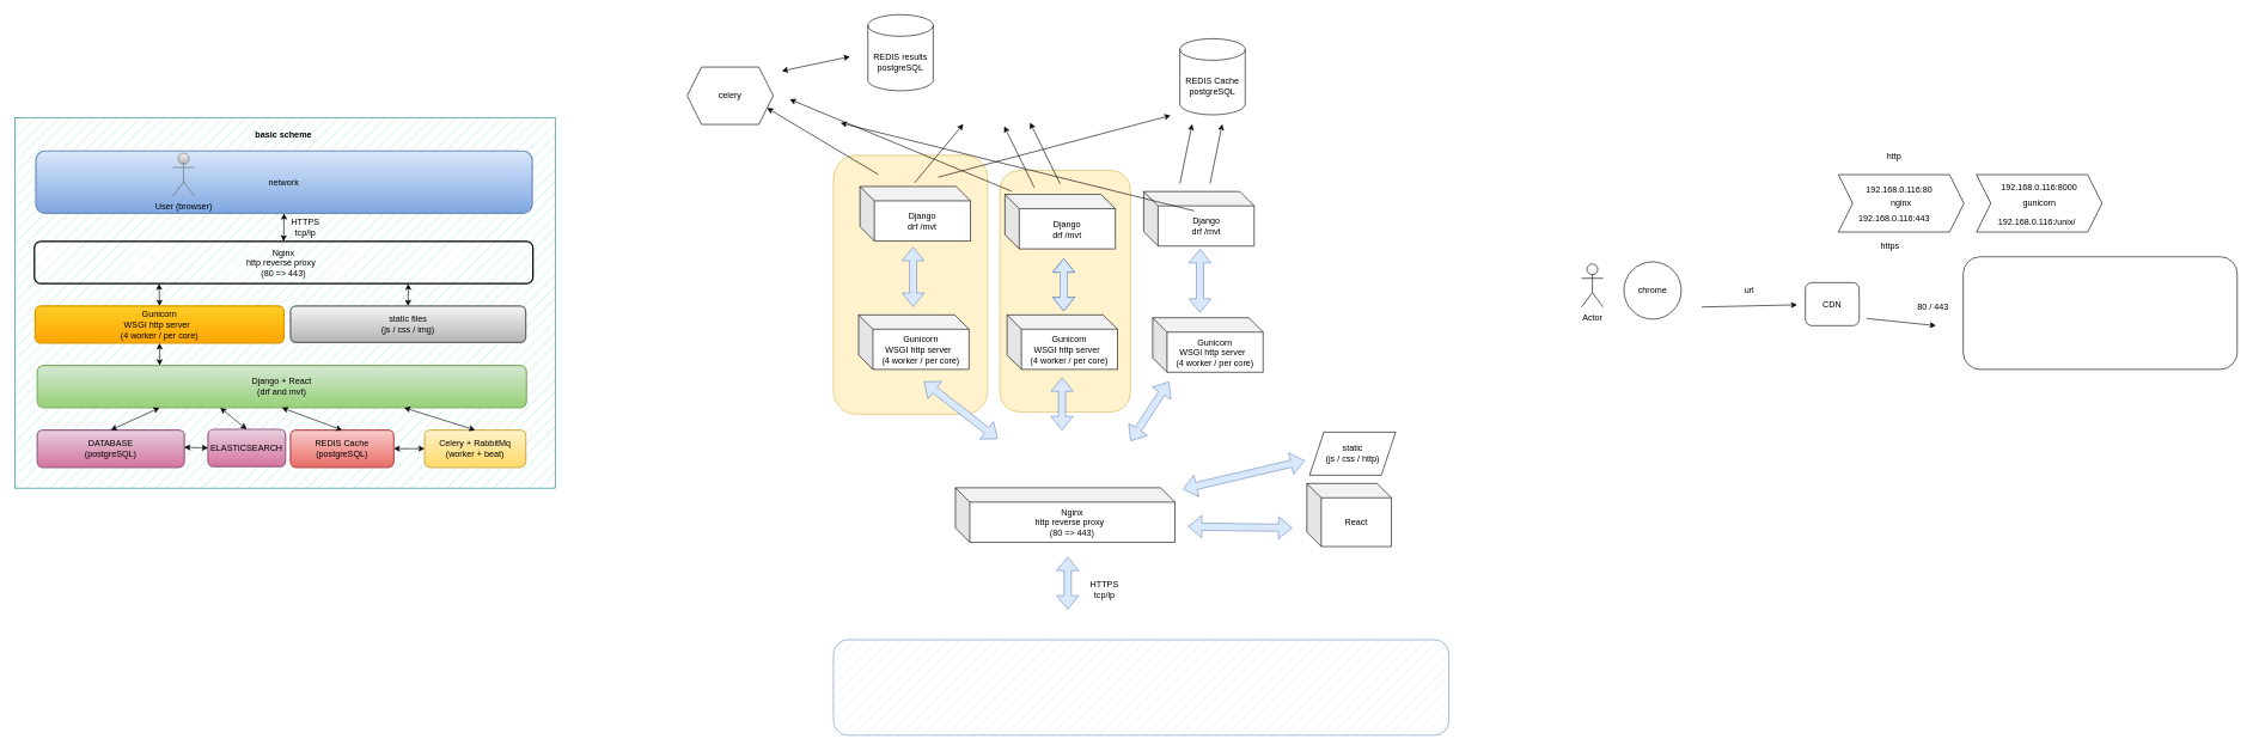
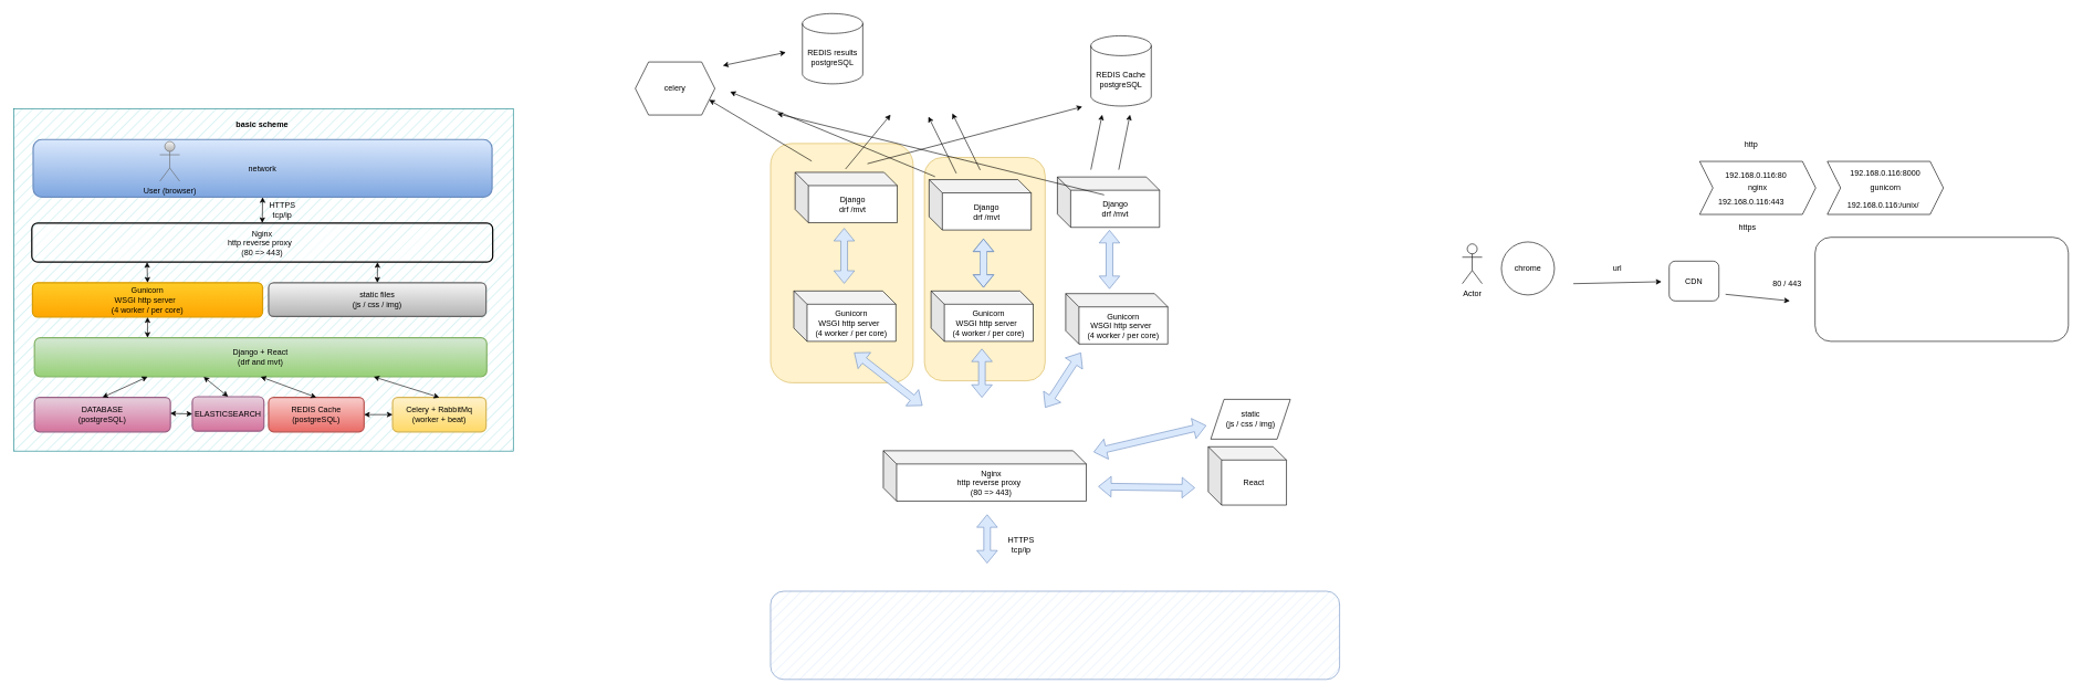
  <mxCell id="0" />
  <mxCell id="1" parent="0" />
  <mxCell id="2" value="" style="rounded=1;whiteSpace=wrap;html=1;fillColor=#fff2cc;strokeColor=#d6b656;" vertex="1" parent="1"><mxGeometry x="1393" y="237" width="182" height="337" as="geometry" /></mxCell>
  <mxCell id="3" value="" style="rounded=1;whiteSpace=wrap;html=1;fillColor=#fff2cc;strokeColor=#d6b656;" vertex="1" parent="1"><mxGeometry x="1161" y="216" width="215" height="361" as="geometry" /></mxCell>
  <mxCell id="4" value="" style="rounded=0;whiteSpace=wrap;html=1;fillStyle=hatch;strokeWidth=1;fillColor=#b0e3e6;strokeColor=#0e8088;" parent="1" vertex="1"><mxGeometry x="20" y="164" width="753" height="516" as="geometry" /></mxCell>
  <mxCell id="5" value="network" style="rounded=1;whiteSpace=wrap;html=1;fillColor=#dae8fc;strokeColor=#6c8ebf;fillStyle=hatch;strokeWidth=2;gradientColor=#7ea6e0;" parent="1" vertex="1"><mxGeometry x="49" y="210" width="692" height="87" as="geometry" /></mxCell>
  <mxCell id="6" value="" style="rounded=1;whiteSpace=wrap;html=1;fillStyle=hatch;fillColor=#dae8fc;strokeColor=#6c8ebf;" parent="1" vertex="1"><mxGeometry x="1161" y="891.5" width="858" height="133" as="geometry" /></mxCell>
  <mxCell id="7" value="" style="shape=flexArrow;endArrow=classic;startArrow=classic;html=1;rounded=0;entryX=0.5;entryY=0;entryDx=0;entryDy=0;fillColor=#dae8fc;strokeColor=#6c8ebf;" parent="1" edge="1"><mxGeometry width="100" height="100" relative="1" as="geometry"><mxPoint x="1487.5" y="775.5" as="sourcePoint" /><mxPoint x="1487.5" y="849.5" as="targetPoint" /></mxGeometry></mxCell>
  <mxCell id="8" value="HTTPS tcp/ip" style="text;html=1;strokeColor=none;fillColor=none;align=center;verticalAlign=middle;whiteSpace=wrap;rounded=0;fillStyle=auto;" parent="1" vertex="1"><mxGeometry x="1509" y="806.5" width="60" height="30" as="geometry" /></mxCell>
  <mxCell id="9" value="Nginx&lt;br&gt;http reverse proxy&amp;nbsp;&amp;nbsp;&lt;br&gt;(80 =&amp;gt; 443)" style="shape=cube;whiteSpace=wrap;html=1;boundedLbl=1;backgroundOutline=1;darkOpacity=0.05;darkOpacity2=0.1;" parent="1" vertex="1"><mxGeometry x="1331" y="679.5" width="306" height="76" as="geometry" /></mxCell>
  <mxCell id="10" value="User (browser)" style="shape=umlActor;verticalLabelPosition=bottom;verticalAlign=top;html=1;outlineConnect=0;fillColor=#f5f5f5;gradientColor=#b3b3b3;strokeColor=#666666;" parent="1" vertex="1"><mxGeometry x="240" y="213" width="30" height="60" as="geometry" /></mxCell>
  <mxCell id="11" value="Gunicorn&lt;br&gt;WSGI http server&amp;nbsp;&amp;nbsp;&lt;br&gt;(4 worker / per core)" style="shape=cube;whiteSpace=wrap;html=1;boundedLbl=1;backgroundOutline=1;darkOpacity=0.05;darkOpacity2=0.1;" parent="1" vertex="1"><mxGeometry x="1403" y="438.5" width="154" height="76" as="geometry" /></mxCell>
  <mxCell id="12" value="" style="shape=flexArrow;endArrow=classic;startArrow=classic;html=1;rounded=0;entryX=0.5;entryY=0;entryDx=0;entryDy=0;fillColor=#dae8fc;strokeColor=#6c8ebf;" parent="1" edge="1"><mxGeometry width="100" height="100" relative="1" as="geometry"><mxPoint x="1479.66" y="525.5" as="sourcePoint" /><mxPoint x="1479.66" y="599.5" as="targetPoint" /></mxGeometry></mxCell>
  <mxCell id="13" value="Django&lt;br&gt;drf /mvt" style="shape=cube;whiteSpace=wrap;html=1;boundedLbl=1;backgroundOutline=1;darkOpacity=0.05;darkOpacity2=0.1;" parent="1" vertex="1"><mxGeometry x="1400" y="270.5" width="154" height="76" as="geometry" /></mxCell>
  <mxCell id="14" value="" style="shape=flexArrow;endArrow=classic;startArrow=classic;html=1;rounded=0;entryX=0.5;entryY=0;entryDx=0;entryDy=0;fillColor=#dae8fc;strokeColor=#6c8ebf;" parent="1" edge="1"><mxGeometry width="100" height="100" relative="1" as="geometry"><mxPoint x="1272" y="343.5" as="sourcePoint" /><mxPoint x="1272" y="427.5" as="targetPoint" /></mxGeometry></mxCell>
  <mxCell id="15" value="Gunicorn&lt;br&gt;WSGI http server&amp;nbsp;&amp;nbsp;&lt;br&gt;(4 worker / per core)" style="shape=cube;whiteSpace=wrap;html=1;boundedLbl=1;backgroundOutline=1;darkOpacity=0.05;darkOpacity2=0.1;" parent="1" vertex="1"><mxGeometry x="1606" y="442.5" width="154" height="76" as="geometry" /></mxCell>
  <mxCell id="16" value="Gunicorn&lt;br&gt;WSGI http server&amp;nbsp;&amp;nbsp;&lt;br&gt;(4 worker / per core)" style="shape=cube;whiteSpace=wrap;html=1;boundedLbl=1;backgroundOutline=1;darkOpacity=0.05;darkOpacity2=0.1;" parent="1" vertex="1"><mxGeometry x="1196" y="438.5" width="154" height="76" as="geometry" /></mxCell>
  <mxCell id="17" value="" style="shape=flexArrow;endArrow=classic;startArrow=classic;html=1;rounded=0;entryX=0.5;entryY=0;entryDx=0;entryDy=0;fillColor=#dae8fc;strokeColor=#6c8ebf;" parent="1" edge="1"><mxGeometry width="100" height="100" relative="1" as="geometry"><mxPoint x="1482" y="359.5" as="sourcePoint" /><mxPoint x="1482" y="433.5" as="targetPoint" /><Array as="points"><mxPoint x="1482" y="393.5" /></Array></mxGeometry></mxCell>
  <mxCell id="18" value="" style="shape=flexArrow;endArrow=classic;startArrow=classic;html=1;rounded=0;entryX=0.5;entryY=0;entryDx=0;entryDy=0;fillColor=#dae8fc;strokeColor=#6c8ebf;" parent="1" edge="1"><mxGeometry width="100" height="100" relative="1" as="geometry"><mxPoint x="1672" y="346.5" as="sourcePoint" /><mxPoint x="1672" y="435.5" as="targetPoint" /></mxGeometry></mxCell>
  <mxCell id="19" value="" style="shape=flexArrow;endArrow=classic;startArrow=classic;html=1;rounded=0;fillColor=#dae8fc;strokeColor=#6c8ebf;" parent="1" edge="1"><mxGeometry width="100" height="100" relative="1" as="geometry"><mxPoint x="1629" y="531.5" as="sourcePoint" /><mxPoint x="1575" y="614.5" as="targetPoint" /></mxGeometry></mxCell>
  <mxCell id="20" value="" style="shape=flexArrow;endArrow=classic;startArrow=classic;html=1;rounded=0;fillColor=#dae8fc;strokeColor=#6c8ebf;" parent="1" edge="1"><mxGeometry width="100" height="100" relative="1" as="geometry"><mxPoint x="1287" y="531.5" as="sourcePoint" /><mxPoint x="1390" y="611.5" as="targetPoint" /></mxGeometry></mxCell>
  <mxCell id="21" value="Django&lt;br&gt;drf /mvt" style="shape=cube;whiteSpace=wrap;html=1;boundedLbl=1;backgroundOutline=1;darkOpacity=0.05;darkOpacity2=0.1;" parent="1" vertex="1"><mxGeometry x="1593.5" y="266.5" width="154" height="76" as="geometry" /></mxCell>
  <mxCell id="22" value="Django&lt;br&gt;drf /mvt" style="shape=cube;whiteSpace=wrap;html=1;boundedLbl=1;backgroundOutline=1;darkOpacity=0.05;darkOpacity2=0.1;" parent="1" vertex="1"><mxGeometry x="1198" y="259.5" width="154" height="76" as="geometry" /></mxCell>
  <mxCell id="23" value="REDIS Cache&lt;br&gt;postgreSQL" style="shape=cylinder3;whiteSpace=wrap;html=1;boundedLbl=1;backgroundOutline=1;size=15;" parent="1" vertex="1"><mxGeometry x="1644" y="53.5" width="91" height="106" as="geometry" /></mxCell>
  <mxCell id="24" value="" style="endArrow=classic;html=1;rounded=0;" parent="1" edge="1"><mxGeometry width="50" height="50" relative="1" as="geometry"><mxPoint x="1274" y="254.5" as="sourcePoint" /><mxPoint x="1342" y="172.5" as="targetPoint" /></mxGeometry></mxCell>
  <mxCell id="25" value="" style="endArrow=classic;html=1;rounded=0;" parent="1" edge="1"><mxGeometry width="50" height="50" relative="1" as="geometry"><mxPoint x="1307" y="246.5" as="sourcePoint" /><mxPoint x="1631" y="160.5" as="targetPoint" /></mxGeometry></mxCell>
  <mxCell id="26" value="" style="endArrow=classic;html=1;rounded=0;" parent="1" edge="1"><mxGeometry width="50" height="50" relative="1" as="geometry"><mxPoint x="1441" y="261" as="sourcePoint" /><mxPoint x="1399" y="175.5" as="targetPoint" /></mxGeometry></mxCell>
  <mxCell id="27" value="" style="endArrow=classic;html=1;rounded=0;" parent="1" edge="1"><mxGeometry width="50" height="50" relative="1" as="geometry"><mxPoint x="1477" y="256" as="sourcePoint" /><mxPoint x="1435" y="170.5" as="targetPoint" /></mxGeometry></mxCell>
  <mxCell id="28" value="" style="endArrow=classic;html=1;rounded=0;" parent="1" edge="1"><mxGeometry width="50" height="50" relative="1" as="geometry"><mxPoint x="1644" y="255.5" as="sourcePoint" /><mxPoint x="1661" y="172.5" as="targetPoint" /></mxGeometry></mxCell>
  <mxCell id="29" value="" style="endArrow=classic;html=1;rounded=0;" parent="1" edge="1"><mxGeometry width="50" height="50" relative="1" as="geometry"><mxPoint x="1686" y="255.5" as="sourcePoint" /><mxPoint x="1703" y="172.5" as="targetPoint" /></mxGeometry></mxCell>
  <mxCell id="30" value="celery" style="shape=hexagon;perimeter=hexagonPerimeter2;whiteSpace=wrap;html=1;fixedSize=1;" parent="1" vertex="1"><mxGeometry x="957" y="93" width="120" height="80" as="geometry" /></mxCell>
  <mxCell id="31" value="" style="endArrow=classic;html=1;rounded=0;entryX=1;entryY=0.75;entryDx=0;entryDy=0;" parent="1" target="30" edge="1"><mxGeometry width="50" height="50" relative="1" as="geometry"><mxPoint x="1223" y="242.5" as="sourcePoint" /><mxPoint x="1291" y="160.5" as="targetPoint" /></mxGeometry></mxCell>
  <mxCell id="32" value="" style="endArrow=classic;html=1;rounded=0;entryX=1;entryY=0.75;entryDx=0;entryDy=0;shadow=0;sketch=0;" parent="1" edge="1"><mxGeometry width="50" height="50" relative="1" as="geometry"><mxPoint x="1409" y="266" as="sourcePoint" /><mxPoint x="1099.999" y="138.003" as="targetPoint" /></mxGeometry></mxCell>
  <mxCell id="33" value="" style="endArrow=classic;html=1;rounded=0;" parent="1" edge="1"><mxGeometry width="50" height="50" relative="1" as="geometry"><mxPoint x="1664" y="293.5" as="sourcePoint" /><mxPoint x="1171" y="171" as="targetPoint" /></mxGeometry></mxCell>
  <mxCell id="34" value="REDIS results&lt;br&gt;postgreSQL" style="shape=cylinder3;whiteSpace=wrap;html=1;boundedLbl=1;backgroundOutline=1;size=15;" parent="1" vertex="1"><mxGeometry x="1209" y="20" width="91" height="106" as="geometry" /></mxCell>
  <mxCell id="35" value="" style="endArrow=classic;startArrow=classic;html=1;rounded=0;" parent="1" edge="1"><mxGeometry width="50" height="50" relative="1" as="geometry"><mxPoint x="1089" y="98.5" as="sourcePoint" /><mxPoint x="1184" y="78.5" as="targetPoint" /></mxGeometry></mxCell>
  <mxCell id="36" value="React" style="shape=cube;whiteSpace=wrap;html=1;boundedLbl=1;backgroundOutline=1;darkOpacity=0.05;darkOpacity2=0.1;" parent="1" vertex="1"><mxGeometry x="1821" y="673.5" width="117.88" height="88" as="geometry" /></mxCell>
  <mxCell id="37" value="" style="shape=flexArrow;endArrow=classic;startArrow=classic;html=1;rounded=0;fillColor=#dae8fc;strokeColor=#6c8ebf;" parent="1" edge="1"><mxGeometry width="100" height="100" relative="1" as="geometry"><mxPoint x="1801" y="735.5" as="sourcePoint" /><mxPoint x="1655" y="733.5" as="targetPoint" /></mxGeometry></mxCell>
- <mxCell id="38" value="static&lt;br&gt;(js / css / http)" style="shape=parallelogram;perimeter=parallelogramPerimeter;whiteSpace=wrap;html=1;fixedSize=1;" parent="1" vertex="1"><mxGeometry x="1824.75" y="602" width="120" height="60" as="geometry" /></mxCell>
+ <mxCell id="38" value="static&lt;br&gt;(js / css / img)" style="shape=parallelogram;perimeter=parallelogramPerimeter;whiteSpace=wrap;html=1;fixedSize=1;" parent="1" vertex="1"><mxGeometry x="1824.75" y="602" width="120" height="60" as="geometry" /></mxCell>
  <mxCell id="39" value="" style="shape=flexArrow;endArrow=classic;startArrow=classic;html=1;rounded=0;fillColor=#dae8fc;strokeColor=#6c8ebf;" parent="1" edge="1"><mxGeometry width="100" height="100" relative="1" as="geometry"><mxPoint x="1818" y="641.5" as="sourcePoint" /><mxPoint x="1648" y="681.5" as="targetPoint" /></mxGeometry></mxCell>
  <mxCell id="40" value="" style="endArrow=classic;startArrow=classic;html=1;rounded=0;shadow=0;sketch=0;entryX=0.5;entryY=1;entryDx=0;entryDy=0;exitX=0.5;exitY=0;exitDx=0;exitDy=0;" parent="1" source="42" target="5" edge="1"><mxGeometry width="50" height="50" relative="1" as="geometry"><mxPoint x="247" y="358" as="sourcePoint" /><mxPoint x="246" y="311" as="targetPoint" /></mxGeometry></mxCell>
  <mxCell id="41" value="HTTPS tcp/ip" style="text;html=1;strokeColor=none;fillColor=none;align=center;verticalAlign=middle;whiteSpace=wrap;rounded=0;fillStyle=auto;" parent="1" vertex="1"><mxGeometry x="395" y="301" width="60" height="30" as="geometry" /></mxCell>
  <mxCell id="42" value="Nginx&lt;br&gt;http reverse proxy&amp;nbsp;&amp;nbsp;&lt;br&gt;(80 =&amp;gt; 443)" style="rounded=1;whiteSpace=wrap;html=1;fillStyle=hatch;strokeWidth=2;" parent="1" vertex="1"><mxGeometry x="47" y="336" width="695" height="59" as="geometry" /></mxCell>
  <mxCell id="43" value="Gunicorn&lt;br&gt;WSGI http server&amp;nbsp;&amp;nbsp;&lt;br&gt;(4 worker / per core)" style="rounded=1;whiteSpace=wrap;html=1;fillStyle=hatch;strokeWidth=2;fillColor=#ffcd28;gradientColor=#ffa500;strokeColor=#d79b00;" parent="1" vertex="1"><mxGeometry x="48" y="426" width="347" height="52" as="geometry" /></mxCell>
  <mxCell id="44" value="" style="endArrow=classic;startArrow=classic;html=1;rounded=0;shadow=0;sketch=0;entryX=0.25;entryY=1;entryDx=0;entryDy=0;exitX=0.5;exitY=0;exitDx=0;exitDy=0;" parent="1" source="43" target="42" edge="1"><mxGeometry width="50" height="50" relative="1" as="geometry"><mxPoint x="239" y="559" as="sourcePoint" /><mxPoint x="239" y="492" as="targetPoint" /></mxGeometry></mxCell>
  <mxCell id="45" value="static files&lt;br&gt;(js / css / img)" style="rounded=1;whiteSpace=wrap;html=1;fillColor=#f5f5f5;strokeColor=#666666;fillStyle=hatch;strokeWidth=2;gradientColor=#b3b3b3;" parent="1" vertex="1"><mxGeometry x="404" y="426" width="328" height="51" as="geometry" /></mxCell>
  <mxCell id="46" value="" style="endArrow=classic;startArrow=classic;html=1;rounded=0;shadow=0;sketch=0;entryX=0.75;entryY=1;entryDx=0;entryDy=0;exitX=0.5;exitY=0;exitDx=0;exitDy=0;" parent="1" source="45" target="42" edge="1"><mxGeometry width="50" height="50" relative="1" as="geometry"><mxPoint x="354" y="537" as="sourcePoint" /><mxPoint x="342" y="478" as="targetPoint" /></mxGeometry></mxCell>
  <mxCell id="47" value="Django + React&lt;br&gt;(drf and mvt)" style="rounded=1;whiteSpace=wrap;html=1;fillColor=#d5e8d4;strokeColor=#82b366;fillStyle=hatch;strokeWidth=2;gradientColor=#97d077;" parent="1" vertex="1"><mxGeometry x="51" y="509" width="682" height="59" as="geometry" /></mxCell>
  <mxCell id="48" value="" style="endArrow=classic;startArrow=classic;html=1;rounded=0;shadow=0;sketch=0;entryX=0.5;entryY=1;entryDx=0;entryDy=0;exitX=0.25;exitY=0;exitDx=0;exitDy=0;" parent="1" source="47" target="43" edge="1"><mxGeometry width="50" height="50" relative="1" as="geometry"><mxPoint x="217.75" y="513" as="sourcePoint" /><mxPoint x="217" y="482" as="targetPoint" /></mxGeometry></mxCell>
  <mxCell id="49" value="DATABASE&lt;br&gt;(postgreSQL)" style="rounded=1;whiteSpace=wrap;html=1;fillColor=#e6d0de;strokeColor=#996185;fillStyle=hatch;strokeWidth=2;gradientColor=#d5739d;" parent="1" vertex="1"><mxGeometry x="51" y="599" width="205" height="52" as="geometry" /></mxCell>
  <mxCell id="50" value="REDIS Cache&lt;br&gt;(postgreSQL)" style="rounded=1;whiteSpace=wrap;html=1;fillColor=#f8cecc;strokeColor=#b85450;fillStyle=hatch;strokeWidth=2;gradientColor=#ea6b66;" parent="1" vertex="1"><mxGeometry x="404" y="599" width="144" height="52" as="geometry" /></mxCell>
  <mxCell id="51" value="Celery + RabbitMq&lt;br&gt;(worker + beat)" style="rounded=1;whiteSpace=wrap;html=1;fillColor=#fff2cc;strokeColor=#d6b656;fillStyle=hatch;strokeWidth=2;gradientColor=#ffd966;" parent="1" vertex="1"><mxGeometry x="591" y="599" width="141" height="52" as="geometry" /></mxCell>
  <mxCell id="52" value="" style="endArrow=classic;startArrow=classic;html=1;rounded=0;shadow=0;sketch=0;entryX=0.75;entryY=1;entryDx=0;entryDy=0;exitX=0.5;exitY=0;exitDx=0;exitDy=0;" parent="1" source="51" target="47" edge="1"><mxGeometry width="50" height="50" relative="1" as="geometry"><mxPoint x="580" y="604" as="sourcePoint" /><mxPoint x="580.25" y="573" as="targetPoint" /></mxGeometry></mxCell>
  <mxCell id="53" value="" style="endArrow=classic;startArrow=classic;html=1;rounded=0;shadow=0;sketch=0;entryX=0.5;entryY=1;entryDx=0;entryDy=0;exitX=0.5;exitY=0;exitDx=0;exitDy=0;" parent="1" source="50" target="47" edge="1"><mxGeometry width="50" height="50" relative="1" as="geometry"><mxPoint x="447.5" y="611" as="sourcePoint" /><mxPoint x="386" y="575" as="targetPoint" /></mxGeometry></mxCell>
  <mxCell id="54" value="" style="endArrow=classic;startArrow=classic;html=1;rounded=0;shadow=0;sketch=0;entryX=0.25;entryY=1;entryDx=0;entryDy=0;exitX=0.5;exitY=0;exitDx=0;exitDy=0;" parent="1" source="49" target="47" edge="1"><mxGeometry width="50" height="50" relative="1" as="geometry"><mxPoint x="251" y="604" as="sourcePoint" /><mxPoint x="251" y="573" as="targetPoint" /></mxGeometry></mxCell>
  <mxCell id="55" value="" style="endArrow=classic;startArrow=classic;html=1;rounded=0;shadow=0;sketch=0;entryX=0;entryY=0.5;entryDx=0;entryDy=0;exitX=1;exitY=0.5;exitDx=0;exitDy=0;" parent="1" source="50" target="51" edge="1"><mxGeometry width="50" height="50" relative="1" as="geometry"><mxPoint x="507" y="636" as="sourcePoint" /><mxPoint x="515" y="605" as="targetPoint" /></mxGeometry></mxCell>
  <mxCell id="56" value="basic scheme" style="text;html=1;strokeColor=none;fillColor=none;align=center;verticalAlign=middle;whiteSpace=wrap;rounded=0;fillStyle=hatch;strokeWidth=1;fontStyle=1" parent="1" vertex="1"><mxGeometry x="348" y="173" width="93" height="30" as="geometry" /></mxCell>
  <mxCell id="57" value="ELASTICSEARCH" style="rounded=1;whiteSpace=wrap;html=1;fillColor=#e6d0de;strokeColor=#996185;fillStyle=hatch;strokeWidth=2;gradientColor=#d5739d;" parent="1" vertex="1"><mxGeometry x="289" y="598" width="108" height="52" as="geometry" /></mxCell>
  <mxCell id="58" value="" style="endArrow=classic;startArrow=classic;html=1;rounded=0;shadow=0;sketch=0;entryX=0;entryY=0.5;entryDx=0;entryDy=0;exitX=0.999;exitY=0.465;exitDx=0;exitDy=0;exitPerimeter=0;" parent="1" source="49" target="57" edge="1"><mxGeometry width="50" height="50" relative="1" as="geometry"><mxPoint x="256" y="627" as="sourcePoint" /><mxPoint x="324" y="596" as="targetPoint" /></mxGeometry></mxCell>
  <mxCell id="59" value="" style="endArrow=classic;startArrow=classic;html=1;rounded=0;shadow=0;sketch=0;entryX=0.5;entryY=0;entryDx=0;entryDy=0;exitX=0.374;exitY=1.001;exitDx=0;exitDy=0;exitPerimeter=0;" parent="1" source="47" target="57" edge="1"><mxGeometry width="50" height="50" relative="1" as="geometry"><mxPoint x="265.795" y="633.18" as="sourcePoint" /><mxPoint x="299" y="634" as="targetPoint" /><Array as="points" /></mxGeometry></mxCell>
  <mxCell id="60" value="Actor" style="shape=umlActor;verticalLabelPosition=bottom;verticalAlign=top;html=1;outlineConnect=0;" vertex="1" parent="1"><mxGeometry x="2204" y="367.5" width="30" height="60" as="geometry" /></mxCell>
  <mxCell id="61" value="chrome" style="ellipse;whiteSpace=wrap;html=1;aspect=fixed;" vertex="1" parent="1"><mxGeometry x="2263" y="364.5" width="80" height="80" as="geometry" /></mxCell>
  <mxCell id="62" value="" style="endArrow=classic;html=1;rounded=0;" edge="1" parent="1"><mxGeometry width="50" height="50" relative="1" as="geometry"><mxPoint x="2371.5" y="427.5" as="sourcePoint" /><mxPoint x="2504.5" y="424.5" as="targetPoint" /></mxGeometry></mxCell>
  <mxCell id="63" value="url" style="text;html=1;strokeColor=none;fillColor=none;align=center;verticalAlign=middle;whiteSpace=wrap;rounded=0;" vertex="1" parent="1"><mxGeometry x="2408" y="389.5" width="60" height="30" as="geometry" /></mxCell>
  <mxCell id="64" value="CDN" style="rounded=1;whiteSpace=wrap;html=1;" vertex="1" parent="1"><mxGeometry x="2516" y="393.5" width="75" height="60" as="geometry" /></mxCell>
  <mxCell id="65" value="" style="rounded=1;whiteSpace=wrap;html=1;" vertex="1" parent="1"><mxGeometry x="2736" y="357.5" width="382" height="157" as="geometry" /></mxCell>
  <mxCell id="66" value="80 / 443" style="text;html=1;strokeColor=none;fillColor=none;align=center;verticalAlign=middle;whiteSpace=wrap;rounded=0;" vertex="1" parent="1"><mxGeometry x="2664" y="412.5" width="60" height="30" as="geometry" /></mxCell>
  <mxCell id="67" value="" style="endArrow=classic;html=1;rounded=0;" edge="1" parent="1"><mxGeometry width="50" height="50" relative="1" as="geometry"><mxPoint x="2601" y="443.5" as="sourcePoint" /><mxPoint x="2698" y="453.5" as="targetPoint" /></mxGeometry></mxCell>
  <mxCell id="68" value="nginx" style="shape=step;perimeter=stepPerimeter;whiteSpace=wrap;html=1;fixedSize=1;" vertex="1" parent="1"><mxGeometry x="2562" y="243" width="175" height="80" as="geometry" /></mxCell>
  <mxCell id="69" value="192.168.0.116:8000" style="text;html=1;strokeColor=none;fillColor=none;align=center;verticalAlign=middle;whiteSpace=wrap;rounded=0;" vertex="1" parent="1"><mxGeometry x="2770" y="281.75" width="144" height="31.5" as="geometry" /></mxCell>
  <mxCell id="70" value="gunicorn" style="shape=step;perimeter=stepPerimeter;whiteSpace=wrap;html=1;fixedSize=1;" vertex="1" parent="1"><mxGeometry x="2754.5" y="243" width="175" height="80" as="geometry" /></mxCell>
  <mxCell id="71" value="192.168.0.116:80" style="text;html=1;strokeColor=none;fillColor=none;align=center;verticalAlign=middle;whiteSpace=wrap;rounded=0;" vertex="1" parent="1"><mxGeometry x="2582" y="249" width="130" height="30" as="geometry" /></mxCell>
  <mxCell id="72" value="192.168.0.116:443" style="text;html=1;strokeColor=none;fillColor=none;align=center;verticalAlign=middle;whiteSpace=wrap;rounded=0;" vertex="1" parent="1"><mxGeometry x="2568" y="288.75" width="144" height="31.5" as="geometry" /></mxCell>
  <mxCell id="73" value="192.168.0.116:8000" style="text;html=1;strokeColor=none;fillColor=none;align=center;verticalAlign=middle;whiteSpace=wrap;rounded=0;" vertex="1" parent="1"><mxGeometry x="2770" y="245" width="144" height="31.5" as="geometry" /></mxCell>
  <mxCell id="74" value="192.168.0.116:/unix/" style="text;html=1;strokeColor=none;fillColor=none;align=center;verticalAlign=middle;whiteSpace=wrap;rounded=0;" vertex="1" parent="1"><mxGeometry x="2767" y="292.75" width="144" height="31.5" as="geometry" /></mxCell>
  <mxCell id="75" value="http" style="text;html=1;strokeColor=none;fillColor=none;align=center;verticalAlign=middle;whiteSpace=wrap;rounded=0;" vertex="1" parent="1"><mxGeometry x="2610" y="203" width="60" height="30" as="geometry" /></mxCell>
  <mxCell id="76" value="https" style="text;html=1;strokeColor=none;fillColor=none;align=center;verticalAlign=middle;whiteSpace=wrap;rounded=0;" vertex="1" parent="1"><mxGeometry x="2604" y="327.5" width="60" height="30" as="geometry" /></mxCell>
